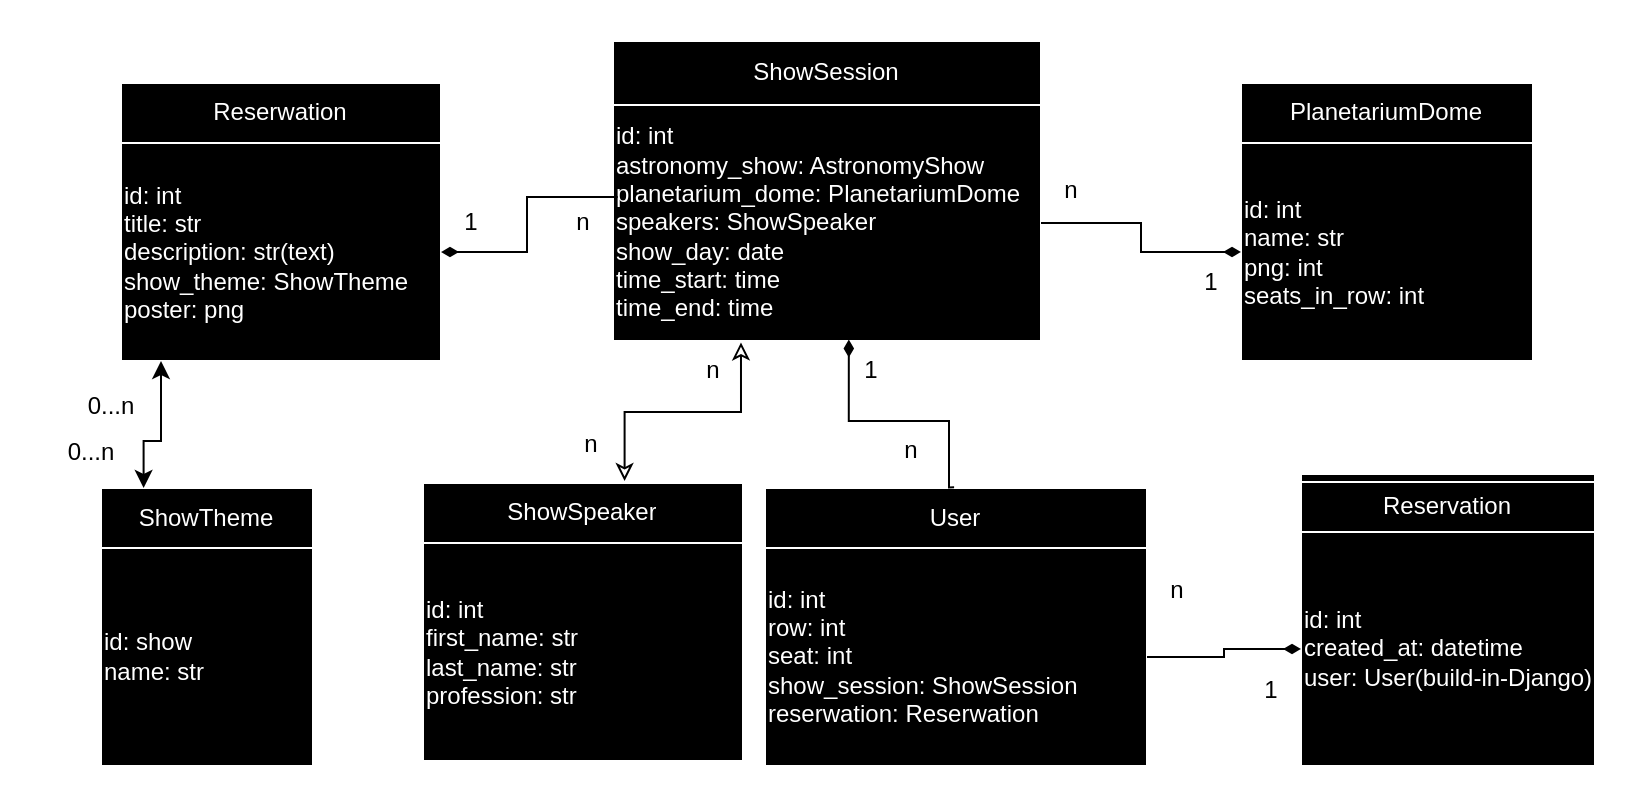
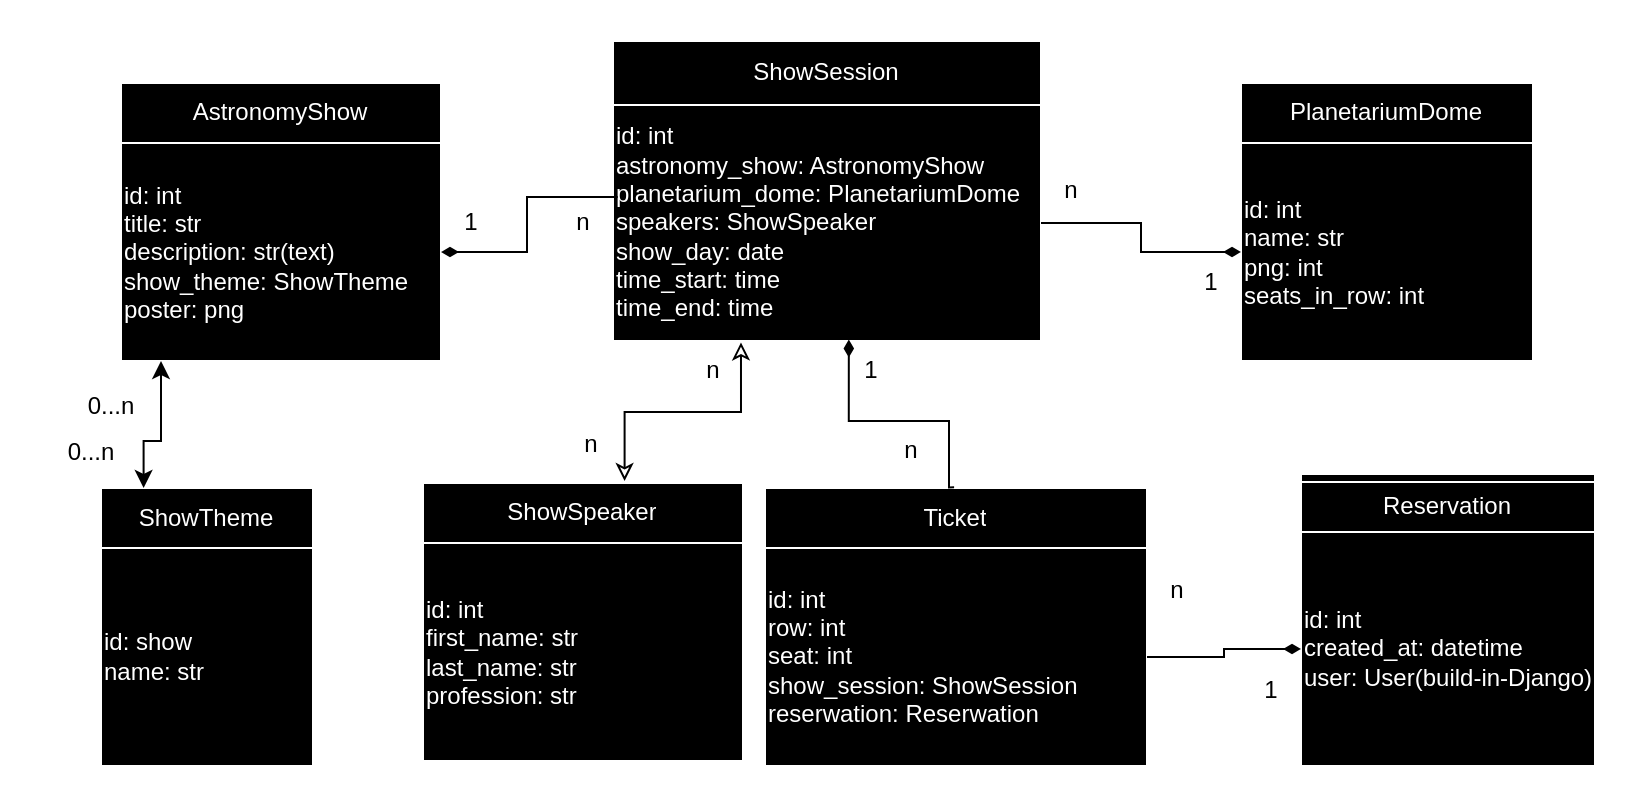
  <mxCell id="0" />
  <mxCell id="1" parent="0" />
  <mxCell id="2" value="" style="shape=table;startSize=0;container=1;collapsible=0;childLayout=tableLayout;fillColor=#000000;swimlaneLine=1;strokeColor=#FFFFFF;fontColor=#000000;" parent="1" vertex="1"><mxGeometry x="306" y="20" width="214" height="150" as="geometry" /></mxCell>
  <mxCell id="3" value="" style="shape=tableRow;horizontal=0;startSize=0;swimlaneHead=0;swimlaneBody=0;strokeColor=inherit;top=0;left=0;bottom=0;right=0;collapsible=0;dropTarget=0;fillColor=none;points=[[0,0.5],[1,0.5]];portConstraint=eastwest;" parent="2" vertex="1"><mxGeometry width="214" height="32" as="geometry" /></mxCell>
  <mxCell id="4" value="ShowSession" style="shape=partialRectangle;html=1;whiteSpace=wrap;connectable=0;strokeColor=#FFFFFF;overflow=hidden;fillColor=none;top=0;left=0;bottom=0;right=0;pointerEvents=1;perimeterSpacing=1;align=center;fontColor=#FFFFFF;" parent="3" vertex="1"><mxGeometry width="214" height="32" as="geometry"><mxRectangle width="214" height="32" as="alternateBounds" /></mxGeometry></mxCell>
  <mxCell id="5" value="" style="shape=tableRow;horizontal=0;startSize=0;swimlaneHead=0;swimlaneBody=0;strokeColor=inherit;top=0;left=0;bottom=0;right=0;collapsible=0;dropTarget=0;fillColor=none;points=[[0,0.5],[1,0.5]];portConstraint=eastwest;" parent="2" vertex="1"><mxGeometry y="32" width="214" height="118" as="geometry" /></mxCell>
  <mxCell id="6" value="&lt;span style=&quot;color: rgb(255, 255, 255); background-color: rgb(0, 0, 0);&quot;&gt;id: int&lt;/span&gt;&lt;div&gt;&lt;span style=&quot;color: rgb(255, 255, 255); background-color: rgb(0, 0, 0);&quot;&gt;astronomy_show: AstronomyShow&lt;/span&gt;&lt;font color=&quot;#ffffff&quot;&gt;&lt;br&gt;&lt;/font&gt;&lt;div style=&quot;&quot;&gt;&lt;font color=&quot;#ffffff&quot;&gt;planetarium_dome: PlanetariumDome&lt;/font&gt;&lt;/div&gt;&lt;/div&gt;&lt;div style=&quot;&quot;&gt;&lt;span style=&quot;color: rgb(255, 255, 255);&quot;&gt;speakers: ShowSpeaker&lt;/span&gt;&lt;font color=&quot;#ffffff&quot;&gt;&lt;br&gt;&lt;/font&gt;&lt;/div&gt;&lt;div style=&quot;&quot;&gt;&lt;font color=&quot;#ffffff&quot;&gt;show_day: date&lt;br&gt;time_start: time&lt;br&gt;time_end: time&lt;/font&gt;&lt;/div&gt;" style="shape=partialRectangle;html=1;whiteSpace=wrap;connectable=0;strokeColor=inherit;overflow=hidden;fillColor=none;top=0;left=0;bottom=0;right=0;pointerEvents=1;align=left;" parent="5" vertex="1"><mxGeometry width="214" height="118" as="geometry"><mxRectangle width="214" height="118" as="alternateBounds" /></mxGeometry></mxCell>
  <mxCell id="7" value="" style="shape=table;startSize=0;container=1;collapsible=0;childLayout=tableLayout;fillColor=#000000;swimlaneLine=1;strokeColor=#FFFFFF;fontColor=#000000;" parent="1" vertex="1"><mxGeometry x="60" y="41" width="160" height="139" as="geometry" /></mxCell>
  <mxCell id="8" value="" style="shape=tableRow;horizontal=0;startSize=0;swimlaneHead=0;swimlaneBody=0;strokeColor=inherit;top=0;left=0;bottom=0;right=0;collapsible=0;dropTarget=0;fillColor=none;points=[[0,0.5],[1,0.5]];portConstraint=eastwest;" parent="7" vertex="1"><mxGeometry width="160" height="30" as="geometry" /></mxCell>
- <mxCell id="9" value="Reserwation" style="shape=partialRectangle;html=1;whiteSpace=wrap;connectable=0;strokeColor=#FFFFFF;overflow=hidden;fillColor=none;top=0;left=0;bottom=0;right=0;pointerEvents=1;perimeterSpacing=1;align=center;fontColor=#FFFFFF;" parent="8" vertex="1"><mxGeometry width="160" height="30" as="geometry"><mxRectangle width="160" height="30" as="alternateBounds" /></mxGeometry></mxCell>
+ <mxCell id="9" value="AstronomyShow" style="shape=partialRectangle;html=1;whiteSpace=wrap;connectable=0;strokeColor=#FFFFFF;overflow=hidden;fillColor=none;top=0;left=0;bottom=0;right=0;pointerEvents=1;perimeterSpacing=1;align=center;fontColor=#FFFFFF;" parent="8" vertex="1"><mxGeometry width="160" height="30" as="geometry"><mxRectangle width="160" height="30" as="alternateBounds" /></mxGeometry></mxCell>
  <mxCell id="10" value="" style="shape=tableRow;horizontal=0;startSize=0;swimlaneHead=0;swimlaneBody=0;strokeColor=inherit;top=0;left=0;bottom=0;right=0;collapsible=0;dropTarget=0;fillColor=none;points=[[0,0.5],[1,0.5]];portConstraint=eastwest;" parent="7" vertex="1"><mxGeometry y="30" width="160" height="109" as="geometry" /></mxCell>
  <mxCell id="11" value="&lt;span style=&quot;color: rgb(255, 255, 255); background-color: rgb(0, 0, 0);&quot;&gt;id: int&lt;/span&gt;&lt;div style=&quot;&quot;&gt;&lt;font color=&quot;#ffffff&quot;&gt;title: str&lt;/font&gt;&lt;/div&gt;&lt;div style=&quot;&quot;&gt;&lt;font color=&quot;#ffffff&quot;&gt;description: str(text)&lt;/font&gt;&lt;/div&gt;&lt;div style=&quot;&quot;&gt;&lt;font color=&quot;#ffffff&quot;&gt;show_theme: ShowTheme&lt;/font&gt;&lt;/div&gt;&lt;div style=&quot;&quot;&gt;&lt;font color=&quot;#ffffff&quot;&gt;poster: png&lt;/font&gt;&lt;/div&gt;" style="shape=partialRectangle;html=1;whiteSpace=wrap;connectable=0;strokeColor=inherit;overflow=hidden;fillColor=none;top=0;left=0;bottom=0;right=0;pointerEvents=1;align=left;" parent="10" vertex="1"><mxGeometry width="160" height="109" as="geometry"><mxRectangle width="160" height="109" as="alternateBounds" /></mxGeometry></mxCell>
  <mxCell id="12" value="" style="shape=table;startSize=0;container=1;collapsible=0;childLayout=tableLayout;fillColor=#000000;swimlaneLine=1;strokeColor=#FFFFFF;fontColor=#000000;" parent="1" vertex="1"><mxGeometry x="620" y="41" width="146" height="139" as="geometry" /></mxCell>
  <mxCell id="13" value="" style="shape=tableRow;horizontal=0;startSize=0;swimlaneHead=0;swimlaneBody=0;strokeColor=inherit;top=0;left=0;bottom=0;right=0;collapsible=0;dropTarget=0;fillColor=none;points=[[0,0.5],[1,0.5]];portConstraint=eastwest;" parent="12" vertex="1"><mxGeometry width="146" height="30" as="geometry" /></mxCell>
  <mxCell id="14" value="PlanetariumDome" style="shape=partialRectangle;html=1;whiteSpace=wrap;connectable=0;strokeColor=#FFFFFF;overflow=hidden;fillColor=none;top=0;left=0;bottom=0;right=0;pointerEvents=1;perimeterSpacing=1;align=center;fontColor=#FFFFFF;" parent="13" vertex="1"><mxGeometry width="146" height="30" as="geometry"><mxRectangle width="146" height="30" as="alternateBounds" /></mxGeometry></mxCell>
  <mxCell id="15" value="" style="shape=tableRow;horizontal=0;startSize=0;swimlaneHead=0;swimlaneBody=0;strokeColor=inherit;top=0;left=0;bottom=0;right=0;collapsible=0;dropTarget=0;fillColor=none;points=[[0,0.5],[1,0.5]];portConstraint=eastwest;" parent="12" vertex="1"><mxGeometry y="30" width="146" height="109" as="geometry" /></mxCell>
  <mxCell id="16" value="&lt;span style=&quot;color: rgb(255, 255, 255); background-color: rgb(0, 0, 0);&quot;&gt;id: int&lt;/span&gt;&lt;div style=&quot;&quot;&gt;&lt;font color=&quot;#ffffff&quot;&gt;&lt;span style=&quot;background-color: rgb(0, 0, 0);&quot;&gt;name: str&lt;/span&gt;&lt;/font&gt;&lt;/div&gt;&lt;div style=&quot;&quot;&gt;&lt;font color=&quot;#ffffff&quot;&gt;&lt;span style=&quot;background-color: rgb(0, 0, 0);&quot;&gt;png: int&lt;/span&gt;&lt;/font&gt;&lt;/div&gt;&lt;div style=&quot;&quot;&gt;&lt;font color=&quot;#ffffff&quot;&gt;&lt;span style=&quot;background-color: rgb(0, 0, 0);&quot;&gt;seats_in_row: int&lt;/span&gt;&lt;/font&gt;&lt;/div&gt;" style="shape=partialRectangle;html=1;whiteSpace=wrap;connectable=0;strokeColor=inherit;overflow=hidden;fillColor=none;top=0;left=0;bottom=0;right=0;pointerEvents=1;align=left;" parent="15" vertex="1"><mxGeometry width="146" height="109" as="geometry"><mxRectangle width="146" height="109" as="alternateBounds" /></mxGeometry></mxCell>
  <mxCell id="17" value="" style="shape=table;startSize=4;container=1;collapsible=0;childLayout=tableLayout;fillColor=#000000;swimlaneLine=1;strokeColor=#FFFFFF;fontColor=#000000;" parent="1" vertex="1"><mxGeometry x="650" y="236.5" width="147" height="146" as="geometry" /></mxCell>
  <mxCell id="18" value="" style="shape=tableRow;horizontal=0;startSize=0;swimlaneHead=0;swimlaneBody=0;strokeColor=inherit;top=1;left=1;bottom=1;right=1;collapsible=0;dropTarget=0;fillColor=none;points=[[0,0.5],[1,0.5]];portConstraint=eastwest;swimlaneFillColor=none;align=left;" parent="17" vertex="1"><mxGeometry y="4" width="147" height="25" as="geometry" /></mxCell>
  <mxCell id="19" value="Reservation" style="shape=partialRectangle;html=1;whiteSpace=wrap;connectable=0;strokeColor=#FFFFFF;overflow=hidden;fillColor=#000000;top=1;left=1;bottom=1;right=1;pointerEvents=1;perimeterSpacing=1;align=center;fontColor=#FFFFFF;swimlaneFillColor=none;" parent="18" vertex="1"><mxGeometry width="147" height="25" as="geometry"><mxRectangle width="147" height="25" as="alternateBounds" /></mxGeometry></mxCell>
  <mxCell id="20" value="" style="shape=tableRow;horizontal=0;startSize=0;swimlaneHead=0;swimlaneBody=0;strokeColor=inherit;top=1;left=1;bottom=1;right=1;collapsible=0;dropTarget=0;fillColor=none;points=[[0,0.5],[1,0.5]];portConstraint=eastwest;swimlaneFillColor=none;align=left;" parent="17" vertex="1"><mxGeometry y="29" width="147" height="117" as="geometry" /></mxCell>
  <mxCell id="21" value="&lt;span style=&quot;background-color: rgb(0, 0, 0);&quot;&gt;id: int&lt;/span&gt;&lt;div style=&quot;&quot;&gt;&lt;span style=&quot;background-color: rgb(0, 0, 0);&quot;&gt;created_at: datetime&lt;/span&gt;&lt;/div&gt;&lt;div style=&quot;&quot;&gt;&lt;span style=&quot;background-color: rgb(0, 0, 0);&quot;&gt;user: User(build-in-Django)&lt;/span&gt;&lt;/div&gt;" style="shape=partialRectangle;html=1;whiteSpace=wrap;connectable=0;strokeColor=#FFFFFF;overflow=hidden;fillColor=#000000;top=1;left=1;bottom=1;right=1;pointerEvents=1;perimeterSpacing=2;swimlaneFillColor=none;fontColor=#FFFFFF;align=left;" parent="20" vertex="1"><mxGeometry width="147" height="117" as="geometry"><mxRectangle width="147" height="117" as="alternateBounds" /></mxGeometry></mxCell>
  <mxCell id="22" value="" style="shape=table;startSize=0;container=1;collapsible=0;childLayout=tableLayout;fillColor=#000000;swimlaneLine=1;strokeColor=#FFFFFF;fontColor=#000000;" parent="1" vertex="1"><mxGeometry x="382" y="243.5" width="191" height="139" as="geometry" /></mxCell>
  <mxCell id="23" value="" style="shape=tableRow;horizontal=0;startSize=0;swimlaneHead=0;swimlaneBody=0;strokeColor=inherit;top=0;left=0;bottom=0;right=0;collapsible=0;dropTarget=0;fillColor=none;points=[[0,0.5],[1,0.5]];portConstraint=eastwest;" parent="22" vertex="1"><mxGeometry width="191" height="30" as="geometry" /></mxCell>
- <mxCell id="24" value="User" style="shape=partialRectangle;html=1;whiteSpace=wrap;connectable=0;strokeColor=#FFFFFF;overflow=hidden;fillColor=none;top=0;left=0;bottom=0;right=0;pointerEvents=1;perimeterSpacing=1;align=center;fontColor=#FFFFFF;" parent="23" vertex="1"><mxGeometry width="191" height="30" as="geometry"><mxRectangle width="191" height="30" as="alternateBounds" /></mxGeometry></mxCell>
+ <mxCell id="24" value="Ticket" style="shape=partialRectangle;html=1;whiteSpace=wrap;connectable=0;strokeColor=#FFFFFF;overflow=hidden;fillColor=none;top=0;left=0;bottom=0;right=0;pointerEvents=1;perimeterSpacing=1;align=center;fontColor=#FFFFFF;" parent="23" vertex="1"><mxGeometry width="191" height="30" as="geometry"><mxRectangle width="191" height="30" as="alternateBounds" /></mxGeometry></mxCell>
  <mxCell id="25" value="" style="shape=tableRow;horizontal=0;startSize=0;swimlaneHead=0;swimlaneBody=0;strokeColor=inherit;top=0;left=0;bottom=0;right=0;collapsible=0;dropTarget=0;fillColor=none;points=[[0,0.5],[1,0.5]];portConstraint=eastwest;" parent="22" vertex="1"><mxGeometry y="30" width="191" height="109" as="geometry" /></mxCell>
  <mxCell id="26" value="&lt;span style=&quot;color: rgb(255, 255, 255); background-color: rgb(0, 0, 0);&quot;&gt;id: int&lt;/span&gt;&lt;div&gt;&lt;font color=&quot;#ffffff&quot;&gt;row: int&lt;/font&gt;&lt;/div&gt;&lt;div&gt;&lt;font color=&quot;#ffffff&quot;&gt;seat: int&lt;br&gt;&lt;/font&gt;&lt;div style=&quot;color: rgb(255, 255, 255);&quot;&gt;&lt;span style=&quot;background-color: rgb(0, 0, 0);&quot;&gt;show_session: ShowSession&lt;/span&gt;&lt;/div&gt;&lt;div style=&quot;color: rgb(255, 255, 255);&quot;&gt;&lt;span style=&quot;background-color: rgb(0, 0, 0);&quot;&gt;reserwation: Reserwation&lt;/span&gt;&lt;/div&gt;&lt;/div&gt;" style="shape=partialRectangle;html=1;whiteSpace=wrap;connectable=0;strokeColor=inherit;overflow=hidden;fillColor=none;top=0;left=0;bottom=0;right=0;pointerEvents=1;align=left;" parent="25" vertex="1"><mxGeometry width="191" height="109" as="geometry"><mxRectangle width="191" height="109" as="alternateBounds" /></mxGeometry></mxCell>
  <mxCell id="27" value="" style="shape=table;startSize=0;container=1;collapsible=0;childLayout=tableLayout;fillColor=#000000;swimlaneLine=1;strokeColor=#FFFFFF;fontColor=#000000;" parent="1" vertex="1"><mxGeometry x="211" y="241" width="160" height="139" as="geometry" /></mxCell>
  <mxCell id="28" value="" style="shape=tableRow;horizontal=0;startSize=0;swimlaneHead=0;swimlaneBody=0;strokeColor=inherit;top=0;left=0;bottom=0;right=0;collapsible=0;dropTarget=0;fillColor=none;points=[[0,0.5],[1,0.5]];portConstraint=eastwest;" parent="27" vertex="1"><mxGeometry width="160" height="30" as="geometry" /></mxCell>
  <mxCell id="29" value="ShowSpeaker" style="shape=partialRectangle;html=1;whiteSpace=wrap;connectable=0;strokeColor=#FFFFFF;overflow=hidden;fillColor=none;top=0;left=0;bottom=0;right=0;pointerEvents=1;perimeterSpacing=1;align=center;fontColor=#FFFFFF;" parent="28" vertex="1"><mxGeometry width="160" height="30" as="geometry"><mxRectangle width="160" height="30" as="alternateBounds" /></mxGeometry></mxCell>
  <mxCell id="30" value="" style="shape=tableRow;horizontal=0;startSize=0;swimlaneHead=0;swimlaneBody=0;strokeColor=inherit;top=0;left=0;bottom=0;right=0;collapsible=0;dropTarget=0;fillColor=none;points=[[0,0.5],[1,0.5]];portConstraint=eastwest;" parent="27" vertex="1"><mxGeometry y="30" width="160" height="109" as="geometry" /></mxCell>
  <mxCell id="31" value="&lt;span style=&quot;color: rgb(255, 255, 255); background-color: rgb(0, 0, 0);&quot;&gt;id: int&lt;/span&gt;&lt;div style=&quot;&quot;&gt;&lt;font color=&quot;#ffffff&quot;&gt;first_name: str&lt;/font&gt;&lt;/div&gt;&lt;div style=&quot;&quot;&gt;&lt;font color=&quot;#ffffff&quot;&gt;last_name: str&lt;br&gt;&lt;/font&gt;&lt;div style=&quot;color: rgb(255, 255, 255);&quot;&gt;&lt;span style=&quot;background-color: rgb(0, 0, 0);&quot;&gt;profession: str&lt;/span&gt;&lt;/div&gt;&lt;/div&gt;" style="shape=partialRectangle;html=1;whiteSpace=wrap;connectable=0;strokeColor=inherit;overflow=hidden;fillColor=none;top=0;left=0;bottom=0;right=0;pointerEvents=1;align=left;" parent="30" vertex="1"><mxGeometry width="160" height="109" as="geometry"><mxRectangle width="160" height="109" as="alternateBounds" /></mxGeometry></mxCell>
  <mxCell id="32" value="" style="shape=table;startSize=0;container=1;collapsible=0;childLayout=tableLayout;fillColor=#000000;swimlaneLine=1;strokeColor=#FFFFFF;fontColor=#000000;" parent="1" vertex="1"><mxGeometry x="50" y="243.5" width="106" height="139" as="geometry" /></mxCell>
  <mxCell id="33" value="" style="shape=tableRow;horizontal=0;startSize=0;swimlaneHead=0;swimlaneBody=0;strokeColor=inherit;top=0;left=0;bottom=0;right=0;collapsible=0;dropTarget=0;fillColor=none;points=[[0,0.5],[1,0.5]];portConstraint=eastwest;" parent="32" vertex="1"><mxGeometry width="106" height="30" as="geometry" /></mxCell>
  <mxCell id="34" value="ShowTheme" style="shape=partialRectangle;html=1;whiteSpace=wrap;connectable=0;strokeColor=#FFFFFF;overflow=hidden;fillColor=none;top=0;left=0;bottom=0;right=0;pointerEvents=1;perimeterSpacing=1;align=center;fontColor=#FFFFFF;" parent="33" vertex="1"><mxGeometry width="106" height="30" as="geometry"><mxRectangle width="106" height="30" as="alternateBounds" /></mxGeometry></mxCell>
  <mxCell id="35" value="" style="shape=tableRow;horizontal=0;startSize=0;swimlaneHead=0;swimlaneBody=0;strokeColor=inherit;top=0;left=0;bottom=0;right=0;collapsible=0;dropTarget=0;fillColor=none;points=[[0,0.5],[1,0.5]];portConstraint=eastwest;" parent="32" vertex="1"><mxGeometry y="30" width="106" height="109" as="geometry" /></mxCell>
  <mxCell id="36" value="&lt;span style=&quot;color: rgb(255, 255, 255); background-color: rgb(0, 0, 0);&quot;&gt;id: show&lt;/span&gt;&lt;div style=&quot;&quot;&gt;&lt;font color=&quot;#ffffff&quot;&gt;name: str&lt;/font&gt;&lt;/div&gt;" style="shape=partialRectangle;html=1;whiteSpace=wrap;connectable=0;strokeColor=inherit;overflow=hidden;fillColor=none;top=0;left=0;bottom=0;right=0;pointerEvents=1;align=left;" parent="35" vertex="1"><mxGeometry width="106" height="109" as="geometry"><mxRectangle width="106" height="109" as="alternateBounds" /></mxGeometry></mxCell>
  <mxCell id="37" value="" style="endArrow=classic;startArrow=classic;html=1;rounded=0;edgeStyle=orthogonalEdgeStyle;exitX=0.201;exitY=0;exitDx=0;exitDy=0;exitPerimeter=0;" parent="1" source="33" edge="1"><mxGeometry width="50" height="50" relative="1" as="geometry"><mxPoint x="60" y="270" as="sourcePoint" /><mxPoint x="80" y="180" as="targetPoint" /><Array as="points"><mxPoint x="71" y="220" /><mxPoint x="80" y="220" /></Array></mxGeometry></mxCell>
  <mxCell id="38" value="" style="endArrow=classic;html=1;rounded=0;edgeStyle=orthogonalEdgeStyle;entryX=0.299;entryY=1.006;entryDx=0;entryDy=0;entryPerimeter=0;exitX=0.63;exitY=-0.033;exitDx=0;exitDy=0;exitPerimeter=0;endFill=0;startArrow=classic;startFill=0;" parent="1" source="28" target="5" edge="1"><mxGeometry width="50" height="50" relative="1" as="geometry"><mxPoint x="360" y="270" as="sourcePoint" /><mxPoint x="410" y="220" as="targetPoint" /></mxGeometry></mxCell>
  <mxCell id="39" value="" style="endArrow=diamondThin;html=1;rounded=0;edgeStyle=orthogonalEdgeStyle;exitX=0.011;exitY=0.39;exitDx=0;exitDy=0;exitPerimeter=0;endFill=1;" parent="1" source="5" target="10" edge="1"><mxGeometry width="50" height="50" relative="1" as="geometry"><mxPoint x="355" y="241" as="sourcePoint" /><mxPoint x="250" y="130" as="targetPoint" /></mxGeometry></mxCell>
  <mxCell id="40" value="" style="endArrow=diamondThin;html=1;rounded=0;edgeStyle=orthogonalEdgeStyle;endFill=1;entryX=0;entryY=0.5;entryDx=0;entryDy=0;" parent="1" source="5" target="15" edge="1"><mxGeometry width="50" height="50" relative="1" as="geometry"><mxPoint x="333" y="128" as="sourcePoint" /><mxPoint x="216" y="136" as="targetPoint" /></mxGeometry></mxCell>
  <mxCell id="41" value="" style="endArrow=diamondThin;html=1;rounded=0;edgeStyle=orthogonalEdgeStyle;exitX=0.495;exitY=-0.011;exitDx=0;exitDy=0;exitPerimeter=0;endFill=1;entryX=0.551;entryY=0.994;entryDx=0;entryDy=0;entryPerimeter=0;" parent="1" source="23" edge="1" target="5"><mxGeometry width="50" height="50" relative="1" as="geometry"><mxPoint x="460.5" y="232" as="sourcePoint" /><mxPoint x="370" y="170" as="targetPoint" /><Array as="points"><mxPoint x="474" y="243" /><mxPoint x="474" y="210" /><mxPoint x="424" y="210" /></Array></mxGeometry></mxCell>
  <mxCell id="42" value="" style="endArrow=diamondThin;html=1;rounded=0;edgeStyle=orthogonalEdgeStyle;endFill=1;entryX=0;entryY=0.5;entryDx=0;entryDy=0;" parent="1" source="25" target="20" edge="1"><mxGeometry width="50" height="50" relative="1" as="geometry"><mxPoint x="592" y="232" as="sourcePoint" /><mxPoint x="475" y="240" as="targetPoint" /></mxGeometry></mxCell>
  <mxCell id="43" value="0...n" style="text;html=1;align=center;verticalAlign=middle;resizable=0;points=[];autosize=1;strokeColor=none;fillColor=none;" parent="1" vertex="1"><mxGeometry x="30" y="188" width="50" height="30" as="geometry" /></mxCell>
  <mxCell id="44" value="0...n" style="text;html=1;align=center;verticalAlign=middle;resizable=0;points=[];autosize=1;strokeColor=none;fillColor=none;" parent="1" vertex="1"><mxGeometry x="20" y="211" width="50" height="30" as="geometry" /></mxCell>
  <mxCell id="45" value="n" style="text;html=1;align=center;verticalAlign=middle;resizable=0;points=[];autosize=1;strokeColor=none;fillColor=none;" parent="1" vertex="1"><mxGeometry x="341" y="170" width="30" height="30" as="geometry" /></mxCell>
  <mxCell id="46" value="n" style="text;html=1;align=center;verticalAlign=middle;resizable=0;points=[];autosize=1;strokeColor=none;fillColor=none;" parent="1" vertex="1"><mxGeometry x="280" y="206.5" width="30" height="30" as="geometry" /></mxCell>
  <mxCell id="47" value="1" style="text;html=1;align=center;verticalAlign=middle;resizable=0;points=[];autosize=1;strokeColor=none;fillColor=none;" parent="1" vertex="1"><mxGeometry x="220" y="95.5" width="30" height="30" as="geometry" /></mxCell>
  <mxCell id="48" value="1" style="text;html=1;align=center;verticalAlign=middle;resizable=0;points=[];autosize=1;strokeColor=none;fillColor=none;" parent="1" vertex="1"><mxGeometry x="590" y="125.5" width="30" height="30" as="geometry" /></mxCell>
  <mxCell id="49" value="1" style="text;html=1;align=center;verticalAlign=middle;resizable=0;points=[];autosize=1;strokeColor=none;fillColor=none;" parent="1" vertex="1"><mxGeometry x="420" y="170" width="30" height="30" as="geometry" /></mxCell>
  <mxCell id="50" value="1" style="text;html=1;align=center;verticalAlign=middle;resizable=0;points=[];autosize=1;strokeColor=none;fillColor=none;" parent="1" vertex="1"><mxGeometry x="620" y="330" width="30" height="30" as="geometry" /></mxCell>
  <mxCell id="51" value="n" style="text;html=1;align=center;verticalAlign=middle;resizable=0;points=[];autosize=1;strokeColor=none;fillColor=none;" parent="1" vertex="1"><mxGeometry x="520" y="80" width="30" height="30" as="geometry" /></mxCell>
  <mxCell id="52" value="n" style="text;html=1;align=center;verticalAlign=middle;resizable=0;points=[];autosize=1;strokeColor=none;fillColor=none;" parent="1" vertex="1"><mxGeometry x="276" y="95.5" width="30" height="30" as="geometry" /></mxCell>
  <mxCell id="53" value="n" style="text;html=1;align=center;verticalAlign=middle;resizable=0;points=[];autosize=1;strokeColor=none;fillColor=none;" parent="1" vertex="1"><mxGeometry x="440" y="210" width="30" height="30" as="geometry" /></mxCell>
  <mxCell id="54" value="n" style="text;html=1;align=center;verticalAlign=middle;resizable=0;points=[];autosize=1;strokeColor=none;fillColor=none;" parent="1" vertex="1"><mxGeometry x="573" y="280" width="30" height="30" as="geometry" /></mxCell>
